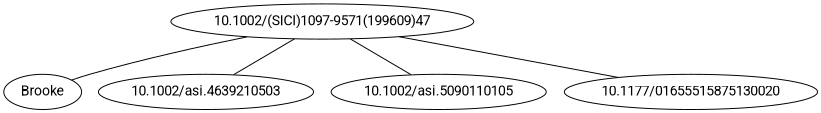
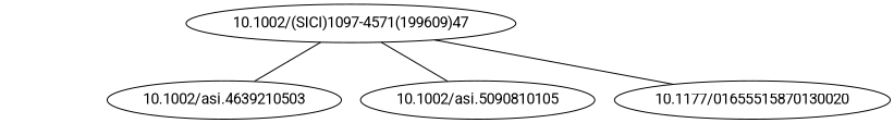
  strict graph {
    fontname=Roboto
    node [fontname=Roboto]
    edge [fontname=Roboto]
-   "10.1002/(SICI)1097-4571(199609)47" [label="10.1002/(SICI)1097-9571(199609)47"]
-   Brooke
+   "10.1002/(SICI)1097-4571(199609)47"
    n3 [label="10.1002/asi.4639210503"]
-   "10.1002/asi.5090110105"
-   "10.1177/01655515870130020" [label="10.1177/01655515875130020"]
-   "10.1002/(SICI)1097-4571(199609)47" -- Brooke
+   "10.1002/asi.5090110105" [label="10.1002/asi.5090810105"]
+   "10.1177/01655515870130020"
    "10.1002/(SICI)1097-4571(199609)47" -- n3
    "10.1002/(SICI)1097-4571(199609)47" -- "10.1002/asi.5090110105"
    "10.1002/(SICI)1097-4571(199609)47" -- "10.1177/01655515870130020"
  }
